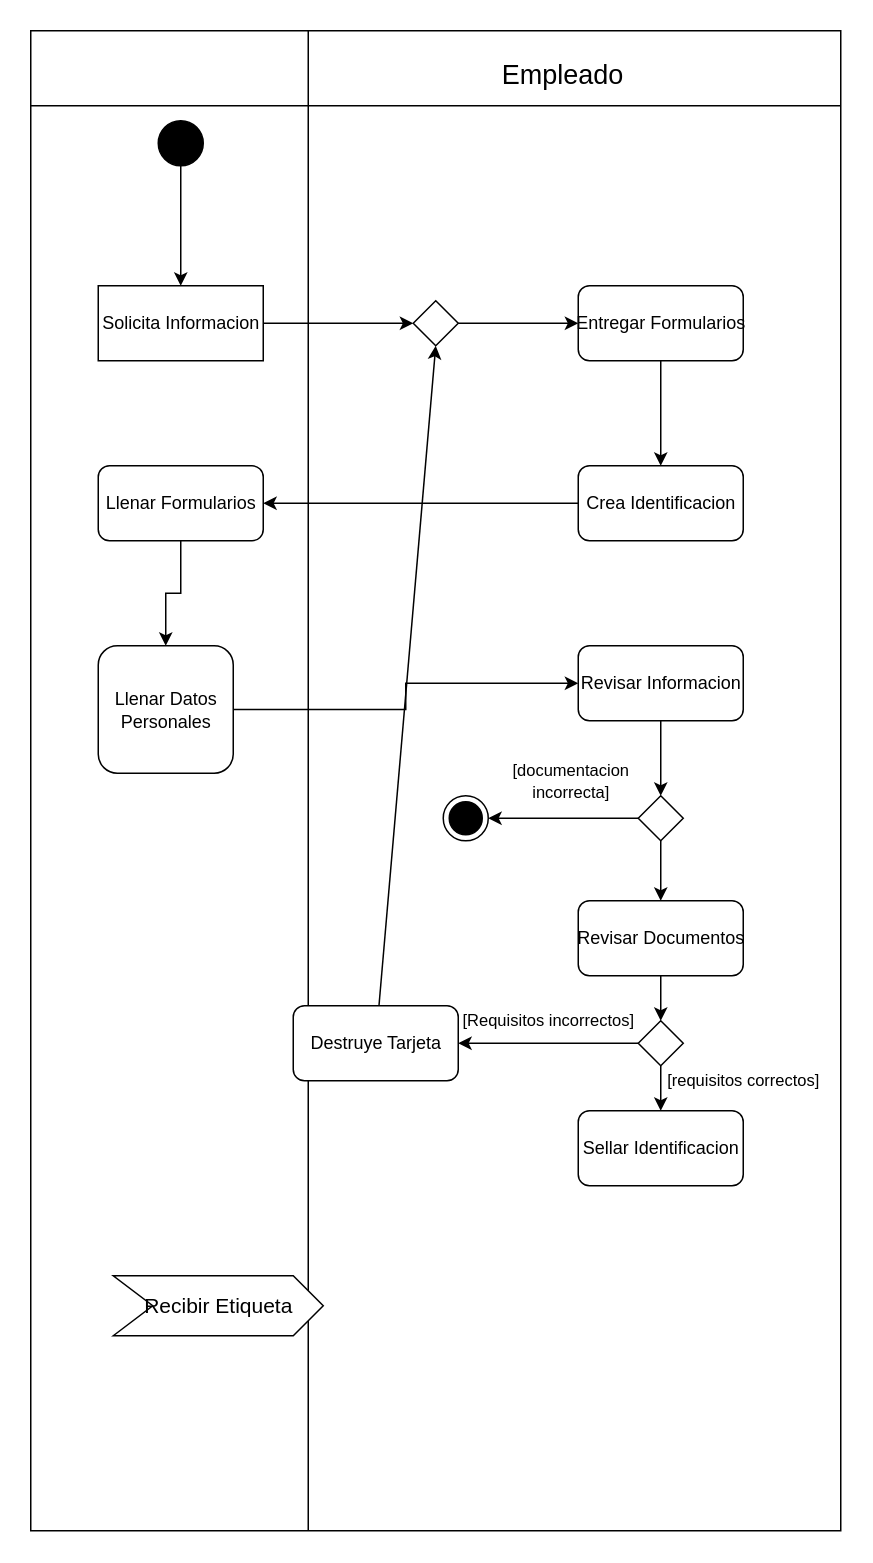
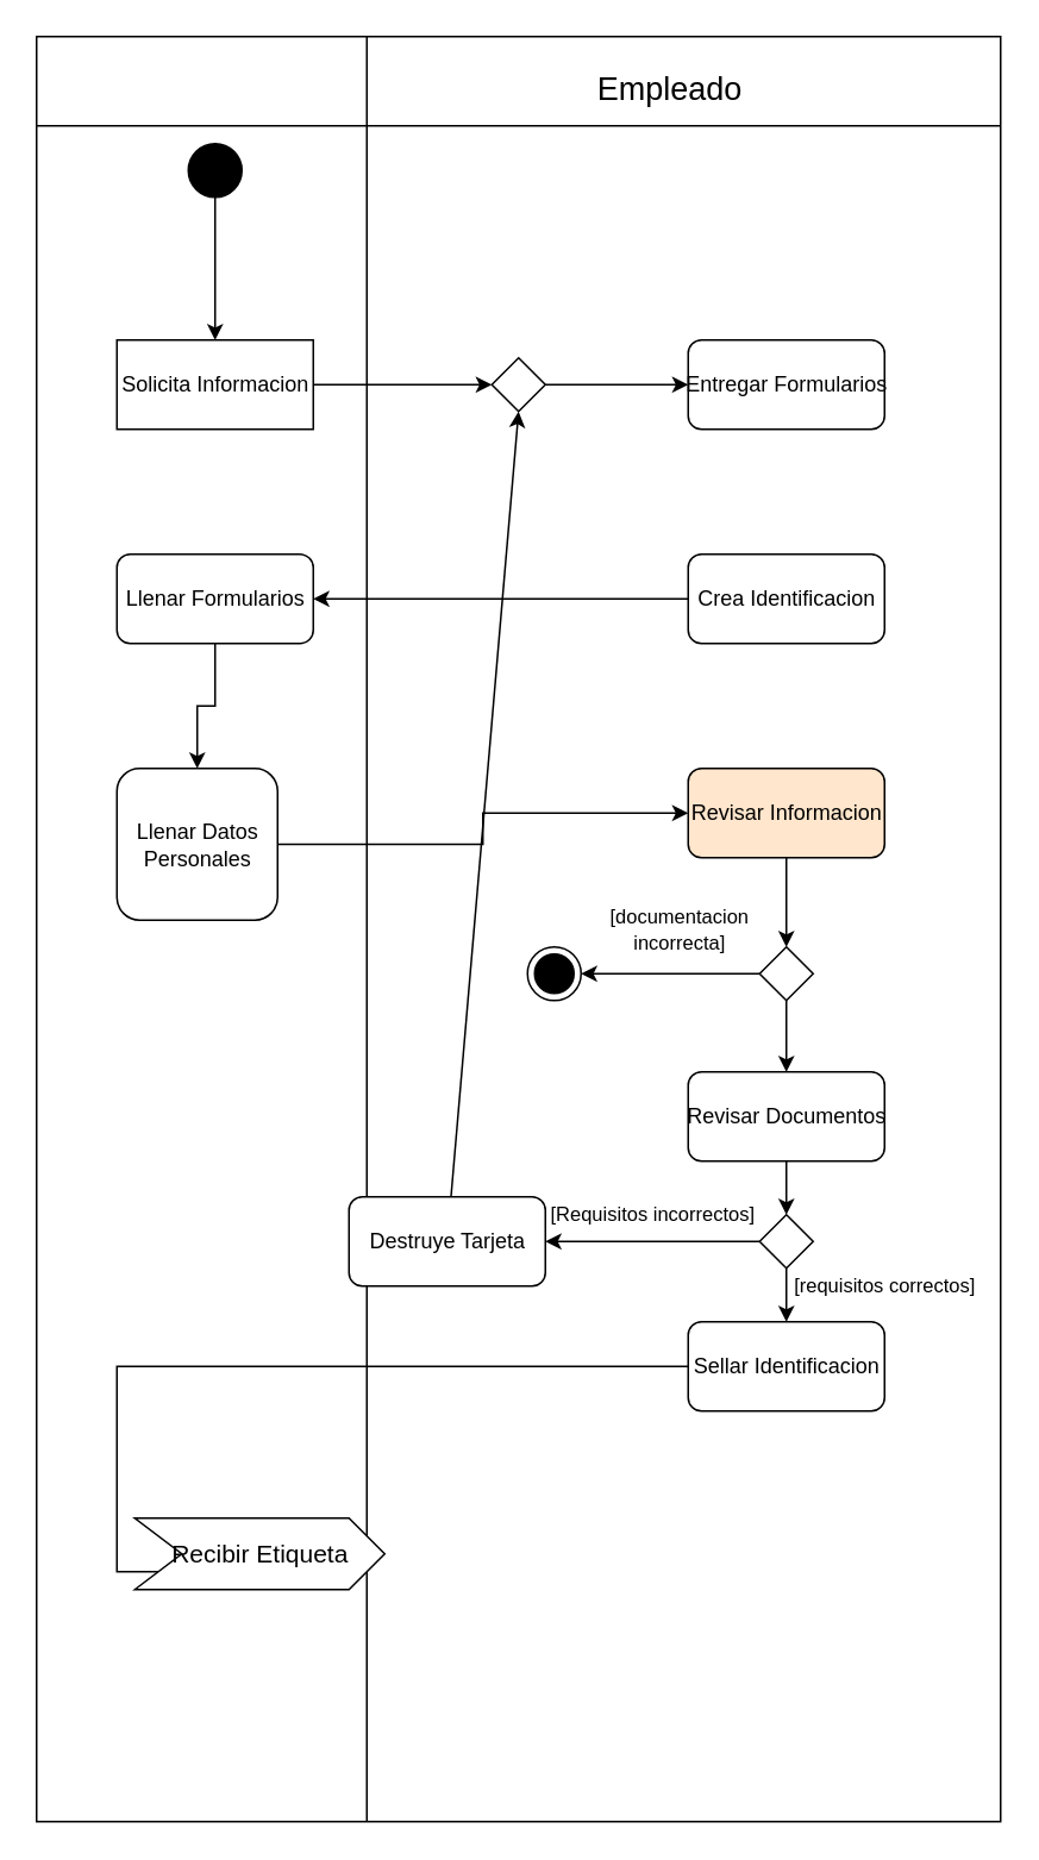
  <mxCell id="0" />
  <mxCell id="1" parent="0" />
  <mxCell id="2" value="" style="shape=internalStorage;whiteSpace=wrap;html=1;backgroundOutline=1;rounded=0;fontSize=11;fillColor=none;dx=185;dy=50;" vertex="1" parent="1"><mxGeometry x="20" y="20" width="540" height="1000" as="geometry" /></mxCell>
  <mxCell id="3" value="" style="edgeStyle=orthogonalEdgeStyle;rounded=0;orthogonalLoop=1;jettySize=auto;html=1;" edge="1" parent="1" source="4" target="6"><mxGeometry relative="1" as="geometry" /></mxCell>
  <mxCell id="4" value="" style="ellipse;fillColor=strokeColor;" vertex="1" parent="1"><mxGeometry x="105" y="80" width="30" height="30" as="geometry" /></mxCell>
  <mxCell id="5" value="" style="edgeStyle=orthogonalEdgeStyle;rounded=0;orthogonalLoop=1;jettySize=auto;html=1;" edge="1" parent="1" source="6" target="18"><mxGeometry relative="1" as="geometry" /></mxCell>
  <mxCell id="6" value="Solicita Informacion" style="html=1;rounded=0;" vertex="1" parent="1"><mxGeometry x="65" y="190" width="110" height="50" as="geometry" /></mxCell>
  <mxCell id="7" value="" style="edgeStyle=orthogonalEdgeStyle;rounded=0;orthogonalLoop=1;jettySize=auto;html=1;" edge="1" parent="1" source="8" target="21"><mxGeometry relative="1" as="geometry" /></mxCell>
- <mxCell id="8" value="Revisar Informacion" style="html=1;rounded=1;" vertex="1" parent="1"><mxGeometry x="385" y="430" width="110" height="50" as="geometry" /></mxCell>
+ <mxCell id="8" value="Revisar Informacion" style="html=1;rounded=1;fillColor=#ffe6cc;" vertex="1" parent="1"><mxGeometry x="385" y="430" width="110" height="50" as="geometry" /></mxCell>
  <mxCell id="9" style="edgeStyle=orthogonalEdgeStyle;rounded=0;orthogonalLoop=1;jettySize=auto;html=1;" edge="1" parent="1" source="10" target="8"><mxGeometry relative="1" as="geometry" /></mxCell>
  <mxCell id="10" value="Llenar Datos &lt;br&gt;Personales" style="html=1;rounded=1;" vertex="1" parent="1"><mxGeometry x="65" y="430" width="90" height="85" as="geometry" /></mxCell>
  <mxCell id="11" style="edgeStyle=orthogonalEdgeStyle;rounded=0;orthogonalLoop=1;jettySize=auto;html=1;" edge="1" parent="1" source="12" target="14"><mxGeometry relative="1" as="geometry" /></mxCell>
  <mxCell id="12" value="Crea Identificacion" style="html=1;rounded=1;" vertex="1" parent="1"><mxGeometry x="385" y="310" width="110" height="50" as="geometry" /></mxCell>
  <mxCell id="13" value="" style="edgeStyle=orthogonalEdgeStyle;rounded=0;orthogonalLoop=1;jettySize=auto;html=1;" edge="1" parent="1" source="14" target="10"><mxGeometry relative="1" as="geometry" /></mxCell>
  <mxCell id="14" value="Llenar Formularios" style="html=1;rounded=1;" vertex="1" parent="1"><mxGeometry x="65" y="310" width="110" height="50" as="geometry" /></mxCell>
- <mxCell id="15" value="" style="edgeStyle=orthogonalEdgeStyle;rounded=0;orthogonalLoop=1;jettySize=auto;html=1;" edge="1" parent="1" source="16" target="12"><mxGeometry relative="1" as="geometry" /></mxCell>
  <mxCell id="16" value="Entregar Formularios" style="html=1;rounded=1;" vertex="1" parent="1"><mxGeometry x="385" y="190" width="110" height="50" as="geometry" /></mxCell>
  <mxCell id="17" value="" style="edgeStyle=orthogonalEdgeStyle;rounded=0;orthogonalLoop=1;jettySize=auto;html=1;" edge="1" parent="1" source="18" target="16"><mxGeometry relative="1" as="geometry" /></mxCell>
  <mxCell id="18" value="" style="rhombus;" vertex="1" parent="1"><mxGeometry x="275" y="200" width="30" height="30" as="geometry" /></mxCell>
  <mxCell id="19" value="" style="edgeStyle=orthogonalEdgeStyle;rounded=0;orthogonalLoop=1;jettySize=auto;html=1;" edge="1" parent="1" source="21" target="22"><mxGeometry relative="1" as="geometry" /></mxCell>
  <mxCell id="20" value="" style="edgeStyle=orthogonalEdgeStyle;rounded=0;orthogonalLoop=1;jettySize=auto;html=1;" edge="1" parent="1" source="21" target="24"><mxGeometry relative="1" as="geometry" /></mxCell>
  <mxCell id="21" value="" style="rhombus;" vertex="1" parent="1"><mxGeometry x="425" y="530" width="30" height="30" as="geometry" /></mxCell>
  <mxCell id="22" value="" style="ellipse;html=1;shape=endState;fillColor=strokeColor;" vertex="1" parent="1"><mxGeometry x="295" y="530" width="30" height="30" as="geometry" /></mxCell>
  <mxCell id="23" value="" style="edgeStyle=orthogonalEdgeStyle;rounded=0;orthogonalLoop=1;jettySize=auto;html=1;" edge="1" parent="1" source="24" target="29"><mxGeometry relative="1" as="geometry" /></mxCell>
  <mxCell id="24" value="Revisar Documentos" style="html=1;rounded=1;" vertex="1" parent="1"><mxGeometry x="385" y="600" width="110" height="50" as="geometry" /></mxCell>
+ <mxCell id="25" style="edgeStyle=orthogonalEdgeStyle;rounded=0;orthogonalLoop=1;jettySize=auto;html=1;entryX=0;entryY=0;entryDx=26.33;entryDy=20;entryPerimeter=0;fontSize=11;" edge="1" parent="1" source="26" target="35"><mxGeometry relative="1" as="geometry"><Array as="points"><mxPoint x="65" y="765" /><mxPoint x="65" y="880" /></Array></mxGeometry></mxCell>
  <mxCell id="26" value="Sellar Identificacion" style="html=1;rounded=1;" vertex="1" parent="1"><mxGeometry x="385" y="740" width="110" height="50" as="geometry" /></mxCell>
  <mxCell id="27" value="" style="edgeStyle=orthogonalEdgeStyle;rounded=0;orthogonalLoop=1;jettySize=auto;html=1;" edge="1" parent="1" source="29" target="26"><mxGeometry relative="1" as="geometry" /></mxCell>
  <mxCell id="28" style="edgeStyle=orthogonalEdgeStyle;rounded=0;orthogonalLoop=1;jettySize=auto;html=1;" edge="1" parent="1" source="29" target="31"><mxGeometry relative="1" as="geometry" /></mxCell>
  <mxCell id="29" value="" style="rhombus;" vertex="1" parent="1"><mxGeometry x="425" y="680" width="30" height="30" as="geometry" /></mxCell>
  <mxCell id="30" style="rounded=0;orthogonalLoop=1;jettySize=auto;html=1;entryX=0.5;entryY=1;entryDx=0;entryDy=0;fontSize=11;" edge="1" parent="1" source="31" target="18"><mxGeometry relative="1" as="geometry" /></mxCell>
  <mxCell id="31" value="Destruye Tarjeta" style="html=1;rounded=1;" vertex="1" parent="1"><mxGeometry x="195" y="670" width="110" height="50" as="geometry" /></mxCell>
  <mxCell id="32" value="&lt;font style=&quot;font-size: 11px;&quot;&gt;[documentacion&lt;br&gt;incorrecta]&lt;/font&gt;" style="text;html=1;align=center;verticalAlign=middle;resizable=0;points=[];autosize=1;strokeColor=none;fillColor=none;" vertex="1" parent="1"><mxGeometry x="330" y="500" width="100" height="40" as="geometry" /></mxCell>
  <mxCell id="33" value="[Requisitos incorrectos]" style="text;html=1;align=center;verticalAlign=middle;resizable=0;points=[];autosize=1;strokeColor=none;fillColor=none;fontSize=11;" vertex="1" parent="1"><mxGeometry x="295" y="665" width="140" height="30" as="geometry" /></mxCell>
  <mxCell id="34" value="[requisitos correctos]" style="text;html=1;align=center;verticalAlign=middle;resizable=0;points=[];autosize=1;strokeColor=none;fillColor=none;fontSize=11;" vertex="1" parent="1"><mxGeometry x="435" y="705" width="120" height="30" as="geometry" /></mxCell>
  <mxCell id="35" value="Recibir Etiqueta" style="html=1;shape=mxgraph.infographic.ribbonSimple;notch1=26.33;notch2=20;align=center;verticalAlign=middle;fontSize=14;fontStyle=0;fillColor=#FFFFFF;" vertex="1" parent="1"><mxGeometry x="75" y="850" width="140" height="40" as="geometry" /></mxCell>
  <mxCell id="36" value="&lt;font style=&quot;font-size: 18px;&quot;&gt;Empleado&lt;/font&gt;" style="text;html=1;strokeColor=none;fillColor=none;align=center;verticalAlign=middle;whiteSpace=wrap;rounded=0;fontSize=11;" vertex="1" parent="1"><mxGeometry x="315" width="120" height="40" as="geometry" y="30" /></mxCell>
